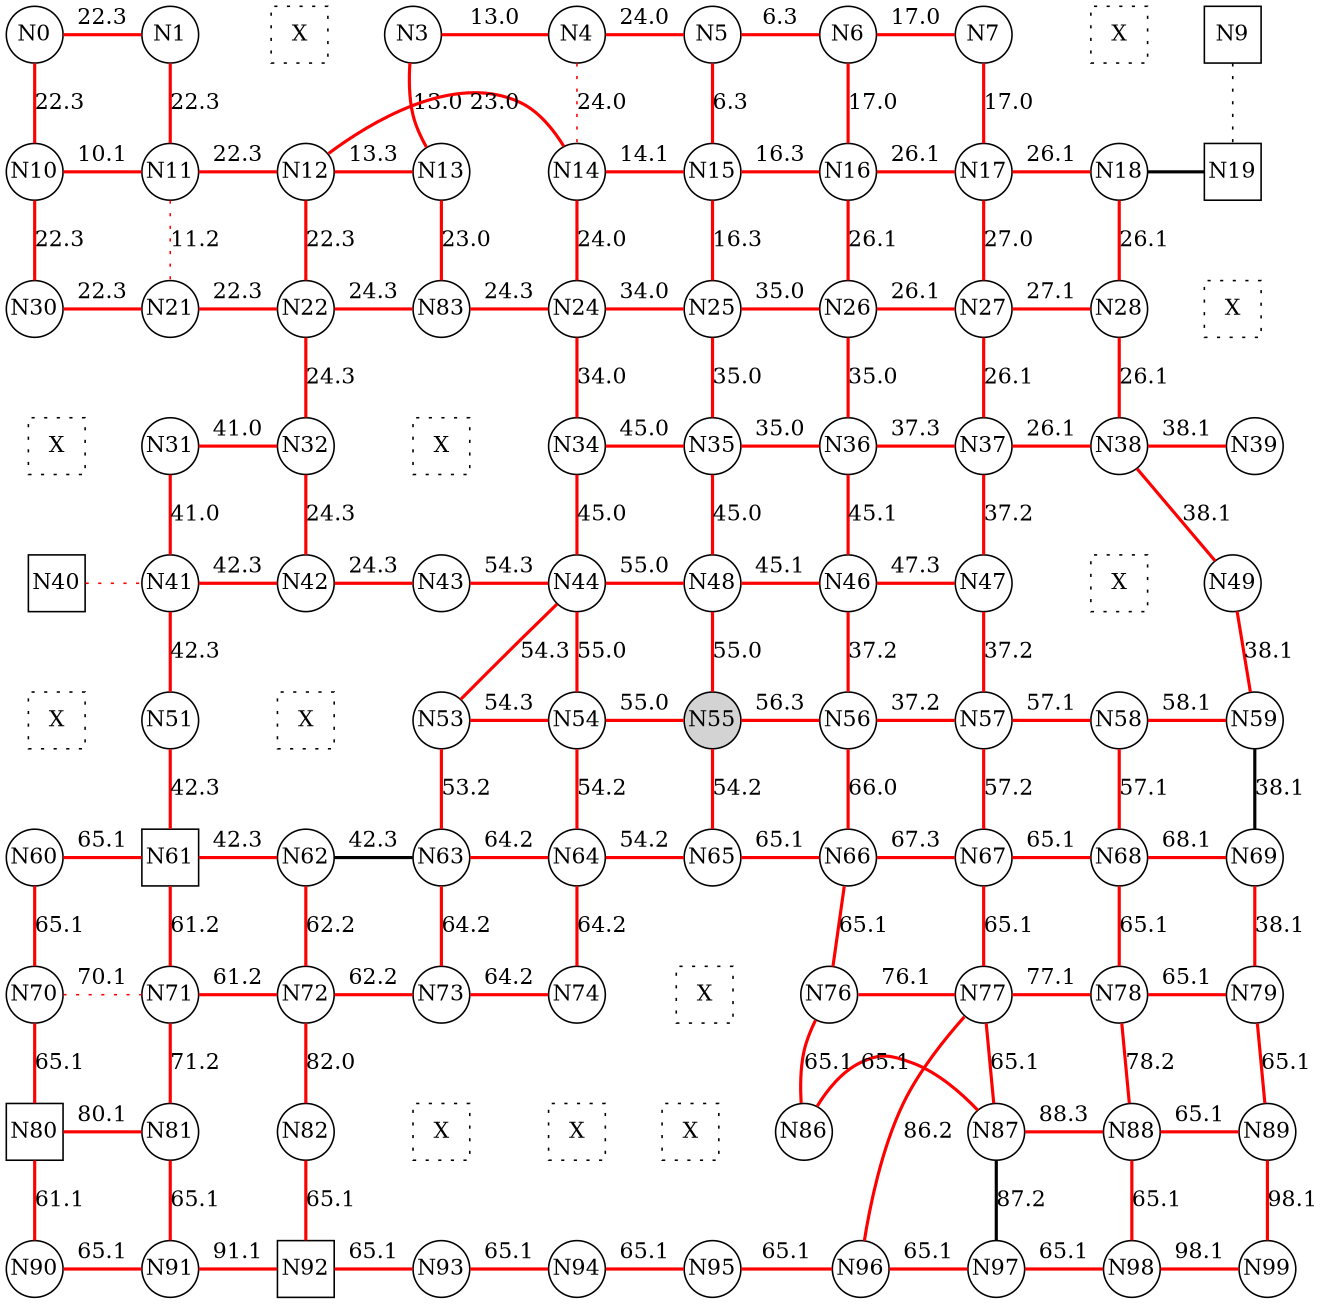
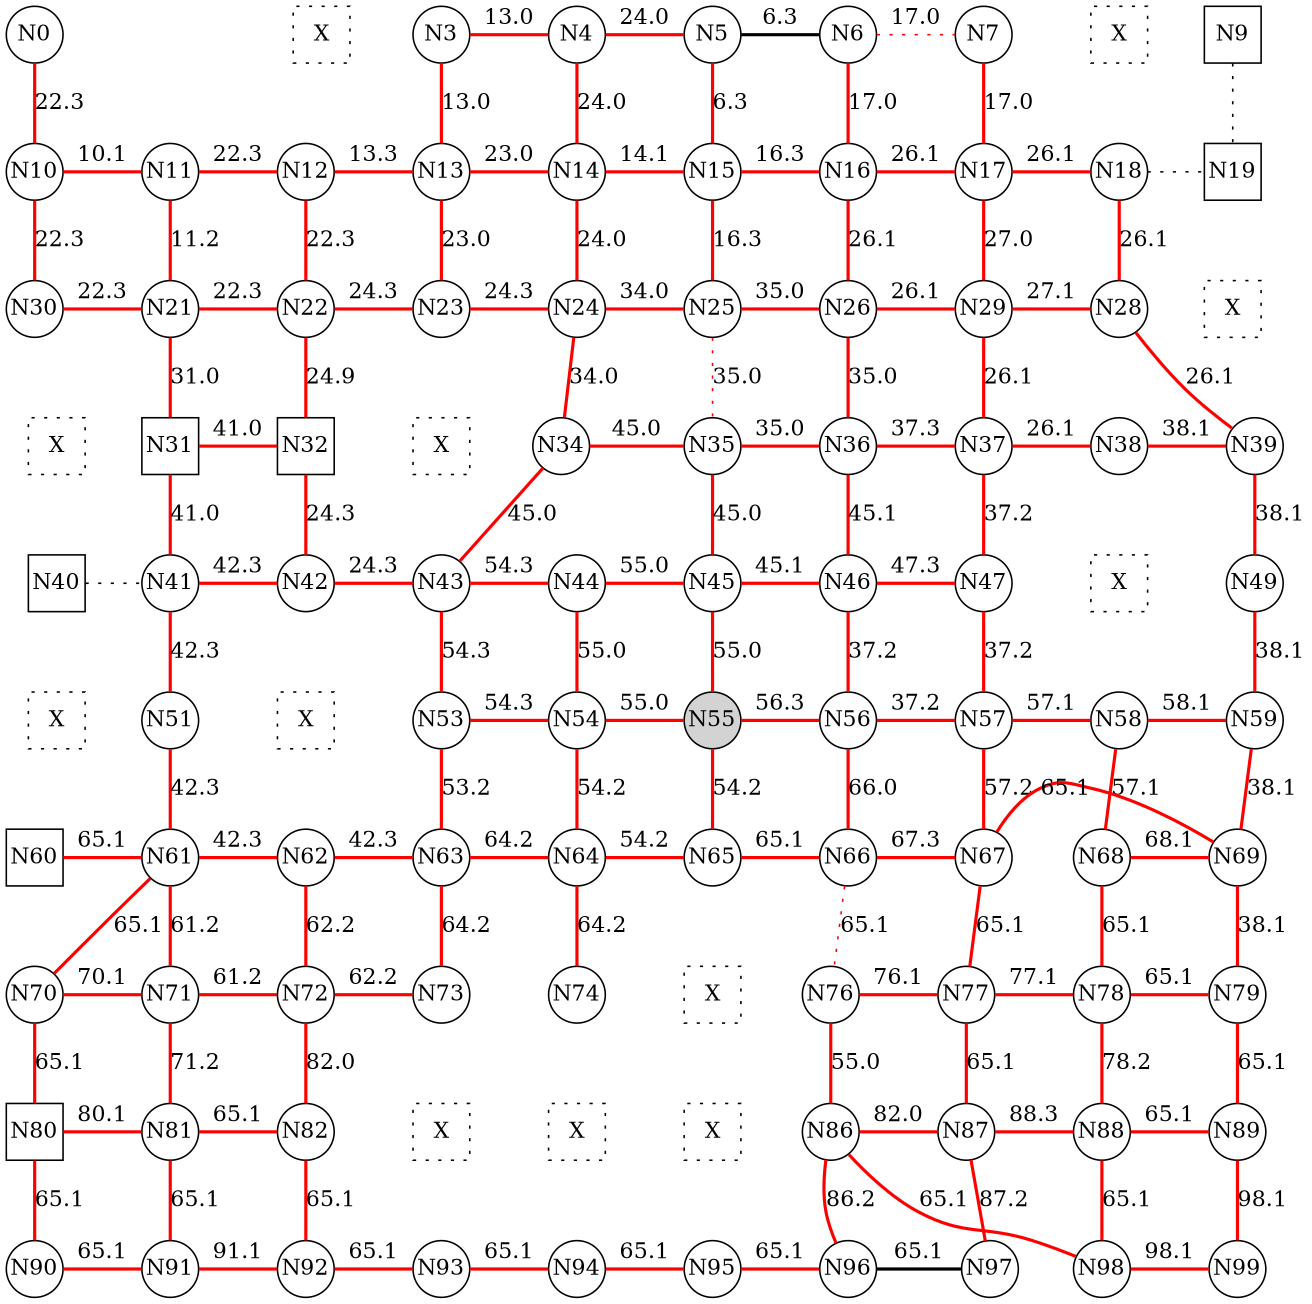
  digraph {
    node [fixedsize=true shape=circle]
    edge [color=red dir=none style=bold]
    N0
-   N1
    n3 [label=X shape=square style=dotted]
    N3
    N4
    N5
    N6
    N7
    n9 [label=X shape=square style=dotted]
    N9 [shape=square]
    N10
    N11
    N12
    N13
    N14
    N15
    N16
    N17
    N18
    N19 [shape=square]
    n21 [label=N30]
    N21
    N22
-   N23 [label=N83]
+   N23
    N24
    N25
    N26
-   N27
+   N27 [label=N29]
    N28
    n30 [label=X shape=square style=dotted]
    n31 [label=X shape=square style=dotted]
-   N31
-   N32
+   N31 [shape=square]
+   N32 [shape=square]
    n34 [label=X shape=square style=dotted]
    N34
    N35
    N36
    N37
    N38
    N39
    N40 [shape=square]
    N41
    N42
    N43
    N44
-   N45 [label=N48]
+   N45
    N46
    N47
    n49 [label=X shape=square style=dotted]
    N49
    n51 [label=X shape=square style=dotted]
    N51
    n53 [label=X shape=square style=dotted]
    N53
    N54
    N55 [style=filled]
    N56
    N57
    N58
    N59
-   N60
-   N61 [shape=square]
+   N60 [shape=square]
+   N61
    N62
    N63
    N64
    N65
    N66
    N67
    N68
    N69
    N70
    N71
    N72
    N73
    N74
    n76 [label=X shape=square style=dotted]
    N76
    N77
    N78
    N79
    N80 [shape=square]
    N81
    N82
    n84 [label=X shape=square style=dotted]
    n85 [label=X shape=square style=dotted]
    n86 [label=X shape=square style=dotted]
    N86
    N87
    N88
    N89
    N90
    N91
-   N92 [shape=square]
+   N92
    N93
    N94
    N95
    N96
    N97
    N98
    N99
    subgraph sub_1 {
      rank=same
      N0
-     N1
      n3
      N3
      N4
      N5
      N6
      N7
      n9
      N9
    }
    subgraph sub_2 {
      rank=same
      N10
      N11
      N12
      N13
      N14
      N15
      N16
      N17
      N18
      N19
    }
    subgraph sub_3 {
      rank=same
      n21
      N21
      N22
      N23
      N24
      N25
      N26
      N27
      N28
      n30
    }
    subgraph sub_4 {
      rank=same
      n31
      N31
      N32
      n34
      N34
      N35
      N36
      N37
      N38
      N39
    }
    subgraph sub_5 {
      rank=same
      N40
      N41
      N42
      N43
      N44
      N45
      N46
      N47
      n49
      N49
    }
    subgraph sub_6 {
      rank=same
      n51
      N51
      n53
      N53
      N54
      N55
      N56
      N57
      N58
      N59
    }
    subgraph sub_7 {
      rank=same
      N60
      N61
      N62
      N63
      N64
      N65
      N66
      N67
      N68
      N69
    }
    subgraph sub_8 {
      rank=same
      N70
      N71
      N72
      N73
      N74
      n76
      N76
      N77
      N78
      N79
    }
    subgraph sub_9 {
      rank=same
      N80
      N81
      N82
      n84
      n85
      n86
      N86
      N87
      N88
      N89
    }
    subgraph sub_10 {
      rank=same
      N90
      N91
      N92
      N93
      N94
      N95
      N96
      N97
      N98
      N99
    }
-   N0 -> N1 [label=22.3]
    N0 -> N10 [label=22.3]
-   N1 -> n3 [label=" " style=invis color=""]
-   N1 -> N11 [label=22.3]
    n3 -> N3 [label=" " style=invis color=""]
    n3 -> N12 [label=" " style=invis color=""]
    N3 -> N4 [label=13.0]
    N3 -> N13 [label=13.0]
    N4 -> N5 [label=24.0]
-   N4 -> N14 [label=24.0 style=dotted]
-   N5 -> N6 [label=6.3]
+   N4 -> N14 [label=24.0]
+   N5 -> N6 [color=black label=6.3]
    N5 -> N15 [label=6.3]
-   N6 -> N7 [label=17.0]
+   N6 -> N7 [label=17.0 style=dotted]
    N6 -> N16 [label=17.0]
    N7 -> n9 [label=" " style=invis color=""]
    N7 -> N17 [label=17.0]
    n9 -> N9 [label=" " style=invis color=""]
    n9 -> N18 [label=" " style=invis color=""]
    N9 -> N19 [style=dotted color=""]
    N10 -> N11 [label=10.1]
    N10 -> n21 [label=22.3]
    N11 -> N12 [label=22.3]
-   N11 -> N21 [label=11.2 style=dotted]
+   N11 -> N21 [label=11.2]
    N12 -> N13 [label=13.3]
    N12 -> N22 [label=22.3]
-   N12 -> N14 [label=23.0]
+   N13 -> N14 [label=23.0]
    N13 -> N23 [label=23.0]
    N14 -> N15 [label=14.1]
    N14 -> N24 [label=24.0]
    N15 -> N16 [label=16.3]
    N15 -> N25 [label=16.3]
    N16 -> N17 [label=26.1]
    N16 -> N26 [label=26.1]
    N17 -> N18 [label=26.1]
    N17 -> N27 [label=27.0]
-   N18 -> N19 [color=""]
+   N18 -> N19 [style=dotted color=""]
    N18 -> N28 [label=26.1]
    N19 -> n30 [label=" " style=invis color=""]
    n21 -> N21 [label=22.3]
    n21 -> n31 [label=" " style=invis color=""]
    N21 -> N22 [label=22.3]
+   N21 -> N31 [label=31.0]
    N22 -> N23 [label=24.3]
-   N22 -> N32 [label=24.3]
+   N22 -> N32 [label=24.9]
    N23 -> N24 [label=24.3]
    N23 -> n34 [label=" " style=invis color=""]
    N24 -> N25 [label=34.0]
    N24 -> N34 [label=34.0]
    N25 -> N26 [label=35.0]
-   N25 -> N35 [label=35.0]
+   N25 -> N35 [label=35.0 style=dotted]
    N26 -> N27 [label=26.1]
    N26 -> N36 [label=35.0]
    N27 -> N28 [label=27.1]
    N27 -> N37 [label=26.1]
    N28 -> n30 [label=" " style=invis color=""]
-   N28 -> N38 [label=26.1]
+   N28 -> N39 [label=26.1]
    n30 -> N39 [label=" " style=invis color=""]
    n31 -> N31 [label=" " style=invis color=""]
    n31 -> N40 [label=" " style=invis color=""]
    N31 -> N32 [label=41.0]
    N31 -> N41 [label=41.0]
    N32 -> n34 [label=" " style=invis color=""]
    N32 -> N42 [label=24.3]
    n34 -> N34 [label=" " style=invis color=""]
    n34 -> N43 [label=" " style=invis color=""]
    N34 -> N35 [label=45.0]
-   N34 -> N44 [label=45.0]
+   N34 -> N43 [label=45.0]
    N35 -> N36 [label=35.0]
    N35 -> N45 [label=45.0]
    N36 -> N37 [label=37.3]
    N36 -> N46 [label=45.1]
    N37 -> N38 [label=26.1]
    N37 -> N47 [label=37.2]
    N38 -> N39 [label=38.1]
    N38 -> n49 [label=" " style=invis color=""]
-   N38 -> N49 [label=38.1]
-   N40 -> N41 [style=dotted]
+   N39 -> N49 [label=38.1]
+   N40 -> N41 [style=dotted color=""]
    N40 -> n51 [label=" " style=invis color=""]
    N41 -> N42 [label=42.3]
    N41 -> N51 [label=42.3]
    N42 -> N43 [label=24.3]
    N42 -> n53 [label=" " style=invis color=""]
    N43 -> N44 [label=54.3]
-   N44 -> N53 [label=54.3]
+   N43 -> N53 [label=54.3]
    N44 -> N45 [label=55.0]
    N44 -> N54 [label=55.0]
    N45 -> N46 [label=45.1]
    N45 -> N55 [label=55.0]
    N46 -> N47 [label=47.3]
    N46 -> N56 [label=37.2]
    N47 -> n49 [label=" " style=invis color=""]
    N47 -> N57 [label=37.2]
    n49 -> N49 [label=" " style=invis color=""]
    n49 -> N58 [label=" " style=invis color=""]
    N49 -> N59 [label=38.1]
    n51 -> N51 [label=" " style=invis color=""]
    n51 -> N60 [label=" " style=invis color=""]
    N51 -> n53 [label=" " style=invis color=""]
    N51 -> N61 [label=42.3]
    n53 -> N53 [label=" " style=invis color=""]
    n53 -> N62 [label=" " style=invis color=""]
    N53 -> N54 [label=54.3]
    N53 -> N63 [label=53.2]
    N54 -> N55 [label=55.0]
    N54 -> N64 [label=54.2]
    N55 -> N56 [label=56.3]
    N55 -> N65 [label=54.2]
    N56 -> N57 [label=37.2]
    N56 -> N66 [label=66.0]
    N57 -> N58 [label=57.1]
    N57 -> N67 [label=57.2]
    N58 -> N59 [label=58.1]
    N58 -> N68 [label=57.1]
-   N59 -> N69 [color=black label=38.1]
+   N59 -> N69 [label=38.1]
    N60 -> N61 [label=65.1]
-   N60 -> N70 [label=65.1]
+   N61 -> N70 [label=65.1]
    N61 -> N62 [label=42.3]
    N61 -> N71 [label=61.2]
-   N62 -> N63 [color=black label=42.3]
+   N62 -> N63 [label=42.3]
    N62 -> N72 [label=62.2]
    N63 -> N64 [label=64.2]
    N63 -> N73 [label=64.2]
    N64 -> N65 [label=54.2]
    N64 -> N74 [label=64.2]
    N65 -> N66 [label=65.1]
    N65 -> n76 [label=" " style=invis color=""]
    N66 -> N67 [label=67.3]
-   N66 -> N76 [label=65.1]
-   N67 -> N68 [label=65.1]
+   N66 -> N76 [label=65.1 style=dotted]
+   N67 -> N69 [label=65.1]
    N67 -> N77 [label=65.1]
    N68 -> N69 [label=68.1]
    N68 -> N78 [label=65.1]
    N69 -> N79 [label=38.1]
-   N70 -> N71 [label=70.1 style=dotted]
+   N70 -> N71 [label=70.1]
    N70 -> N80 [label=65.1]
    N71 -> N72 [label=61.2]
    N71 -> N81 [label=71.2]
    N72 -> N73 [label=62.2]
    N72 -> N82 [label=82.0]
-   N73 -> N74 [label=64.2]
    N73 -> n84 [label=" " style=invis color=""]
    N74 -> n76 [label=" " style=invis color=""]
    N74 -> n85 [label=" " style=invis color=""]
    n76 -> N76 [label=" " style=invis color=""]
    n76 -> n86 [label=" " style=invis color=""]
    N76 -> N77 [label=76.1]
-   N76 -> N86 [label=65.1]
+   N76 -> N86 [label=55.0]
    N77 -> N78 [label=77.1]
    N77 -> N87 [label=65.1]
    N78 -> N79 [label=65.1]
    N78 -> N88 [label=78.2]
    N79 -> N89 [label=65.1]
    N80 -> N81 [label=80.1]
-   N80 -> N90 [label=61.1]
+   N80 -> N90 [label=65.1]
+   N81 -> N82 [label=65.1]
    N81 -> N91 [label=65.1]
    N82 -> n84 [label=" " style=invis color=""]
    N82 -> N92 [label=65.1]
    n84 -> n85 [label=" " style=invis color=""]
    n84 -> N93 [label=" " style=invis color=""]
    n85 -> n86 [label=" " style=invis color=""]
    n85 -> N94 [label=" " style=invis color=""]
    n86 -> N86 [label=" " style=invis color=""]
    n86 -> N95 [label=" " style=invis color=""]
-   N86 -> N87 [label=65.1]
-   N77 -> N96 [label=86.2]
+   N86 -> N87 [label=82.0]
+   N86 -> N96 [label=86.2]
    N87 -> N88 [label=88.3]
-   N87 -> N97 [color=black label=87.2]
+   N87 -> N97 [label=87.2]
    N88 -> N89 [label=65.1]
    N88 -> N98 [label=65.1]
    N89 -> N99 [label=98.1]
    N90 -> N91 [label=65.1]
    N91 -> N92 [label=91.1]
    N92 -> N93 [label=65.1]
    N93 -> N94 [label=65.1]
    N94 -> N95 [label=65.1]
    N95 -> N96 [label=65.1]
-   N96 -> N97 [label=65.1]
-   N97 -> N98 [label=65.1]
+   N96 -> N97 [color=black label=65.1]
+   N86 -> N98 [label=65.1]
    N98 -> N99 [label=98.1]
  }
